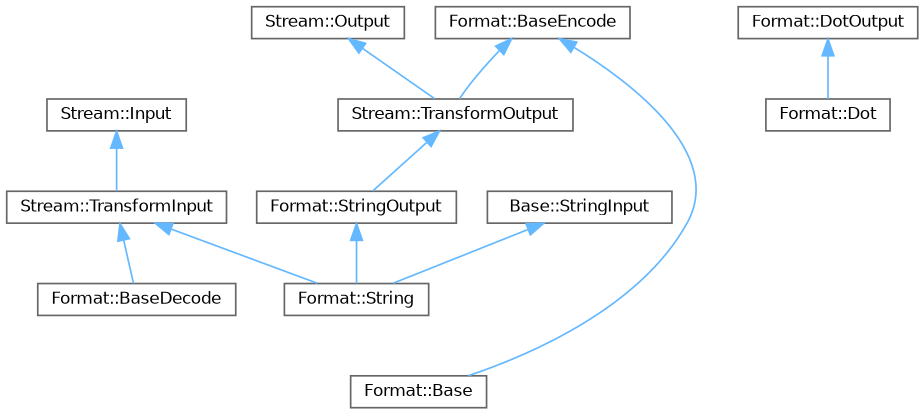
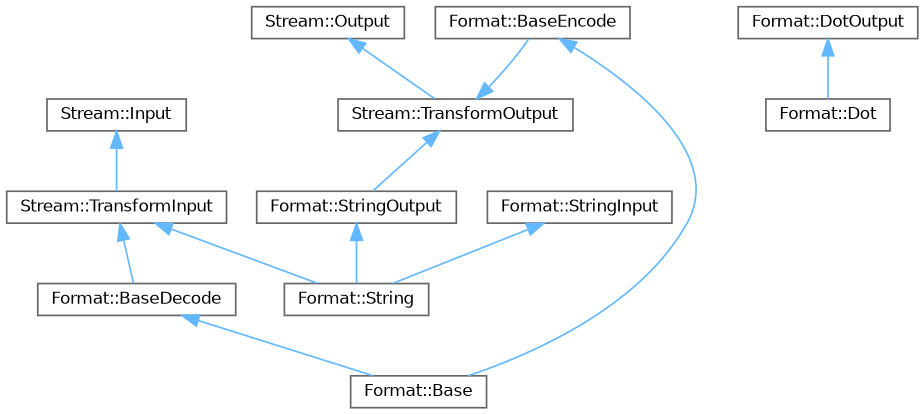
  digraph {
    rankdir=TB
    node [color=grey40 fillcolor=white fontname=Helvetica fontsize=10 shape=box style=filled]
    edge [color=steelblue1 dir=back fontname=Helvetica fontsize=10 labelfontname=Helvetica labelfontsize=10 style=solid]
    n1 [height=0.2 label="Stream::Input" width=0.4]
    n2 [height=0.2 label="Stream::TransformInput" width=0.4]
    n3 [height=0.2 label="Format::BaseDecode" width=0.4]
    n4 [height=0.2 label="Format::String" width=0.4]
    n5 [height=0.2 label="Format::Base" width=0.4]
-   n6 [height=0.2 label="Base::StringInput" width=0.4]
+   n6 [height=0.2 label="Format::StringInput" width=0.4]
    n7 [height=0.2 label="Stream::Output" width=0.4]
    n8 [height=0.2 label="Stream::TransformOutput" width=0.4]
    n9 [height=0.2 label="Format::BaseEncode" width=0.4]
    n10 [height=0.2 label="Format::StringOutput" width=0.4]
    n11 [height=0.2 label="Format::DotOutput" width=0.4]
    n12 [height=0.2 label="Format::Dot" width=0.4]
    n1 -> n2
    n2 -> n3
    n2 -> n4
+   n3 -> n5
    n6 -> n4
    n7 -> n8
-   n9 -> n8
+   n8 -> n9
    n8 -> n10
    n9 -> n5
    n10 -> n4
    n11 -> n12
  }
